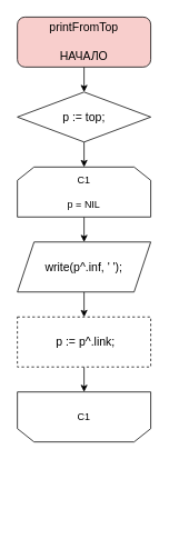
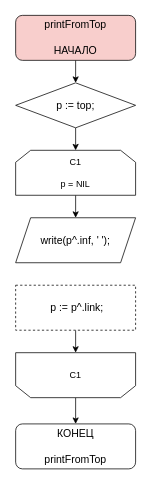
  <mxCell id="0" />
  <mxCell id="1" parent="0" />
  <mxCell id="2" style="edgeStyle=orthogonalEdgeStyle;rounded=0;orthogonalLoop=1;jettySize=auto;html=1;exitX=0.5;exitY=1;exitDx=0;exitDy=0;entryX=0.5;entryY=0;entryDx=0;entryDy=0;" edge="1" parent="1" source="3" target="5"><mxGeometry relative="1" as="geometry" /></mxCell>
  <mxCell id="3" value="&lt;font style=&quot;font-size: 14px&quot;&gt;printFromTop&lt;br&gt;&lt;br&gt;НАЧАЛО&lt;br&gt;&lt;/font&gt;" style="rounded=1;whiteSpace=wrap;html=1;fillColor=#f8cecc;" vertex="1" parent="1"><mxGeometry x="20" y="20" width="160" height="60" as="geometry" /></mxCell>
  <mxCell id="4" style="edgeStyle=orthogonalEdgeStyle;rounded=0;orthogonalLoop=1;jettySize=auto;html=1;exitX=0.5;exitY=1;exitDx=0;exitDy=0;entryX=0.5;entryY=0;entryDx=0;entryDy=0;" edge="1" parent="1" source="5" target="7"><mxGeometry relative="1" as="geometry" /></mxCell>
  <mxCell id="5" value="&lt;font style=&quot;font-size: 14px&quot;&gt;p := top;&lt;/font&gt;" style="rhombus;whiteSpace=wrap;html=1;" vertex="1" parent="1"><mxGeometry x="20" y="110" width="160" height="60" as="geometry" /></mxCell>
  <mxCell id="6" style="edgeStyle=orthogonalEdgeStyle;rounded=0;orthogonalLoop=1;jettySize=auto;html=1;exitX=0.5;exitY=1;exitDx=0;exitDy=0;entryX=0.5;entryY=0;entryDx=0;entryDy=0;" edge="1" parent="1" source="7" target="11"><mxGeometry relative="1" as="geometry" /></mxCell>
  <mxCell id="7" value="C1&lt;br&gt;&lt;br&gt;p = NIL" style="shape=loopLimit;whiteSpace=wrap;html=1;" vertex="1" parent="1"><mxGeometry x="20" y="200" width="160" height="60" as="geometry" /></mxCell>
  <mxCell id="8" style="edgeStyle=orthogonalEdgeStyle;rounded=0;orthogonalLoop=1;jettySize=auto;html=1;exitX=0.5;exitY=1;exitDx=0;exitDy=0;entryX=0.5;entryY=1;entryDx=0;entryDy=0;" edge="1" parent="1" source="9" target="13"><mxGeometry relative="1" as="geometry" /></mxCell>
  <mxCell id="9" value="&lt;font style=&quot;font-size: 14px&quot;&gt;&amp;nbsp;p := p^.link;&lt;/font&gt;" style="rounded=0;whiteSpace=wrap;html=1;dashed=1;" vertex="1" parent="1"><mxGeometry x="20" y="380" width="160" height="60" as="geometry" /></mxCell>
- <mxCell id="10" style="edgeStyle=orthogonalEdgeStyle;rounded=0;orthogonalLoop=1;jettySize=auto;html=1;exitX=0.5;exitY=1;exitDx=0;exitDy=0;entryX=0.5;entryY=0;entryDx=0;entryDy=0;" edge="1" parent="1" source="11" target="9"><mxGeometry relative="1" as="geometry" /></mxCell>
  <mxCell id="11" value="&lt;font style=&quot;font-size: 14px&quot;&gt;write(p^.inf, ' ');&lt;/font&gt;" style="shape=parallelogram;perimeter=parallelogramPerimeter;whiteSpace=wrap;html=1;fixedSize=1;" vertex="1" parent="1"><mxGeometry x="20" y="290" width="160" height="60" as="geometry" /></mxCell>
+ <mxCell id="12" style="edgeStyle=orthogonalEdgeStyle;rounded=0;orthogonalLoop=1;jettySize=auto;html=1;exitX=0.5;exitY=0;exitDx=0;exitDy=0;entryX=0.5;entryY=0;entryDx=0;entryDy=0;" edge="1" parent="1" source="13" target="14"><mxGeometry relative="1" as="geometry" /></mxCell>
  <mxCell id="13" value="C1" style="shape=loopLimit;whiteSpace=wrap;html=1;direction=west;" vertex="1" parent="1"><mxGeometry x="20" y="470" width="160" height="60" as="geometry" /></mxCell>
+ <mxCell id="14" value="&lt;font style=&quot;font-size: 14px&quot;&gt;КОНЕЦ&lt;br&gt;&lt;br&gt;printFromTop&lt;br&gt;&lt;/font&gt;" style="rounded=1;whiteSpace=wrap;html=1;" vertex="1" parent="1"><mxGeometry x="20" y="565" width="160" height="60" as="geometry" /></mxCell>
